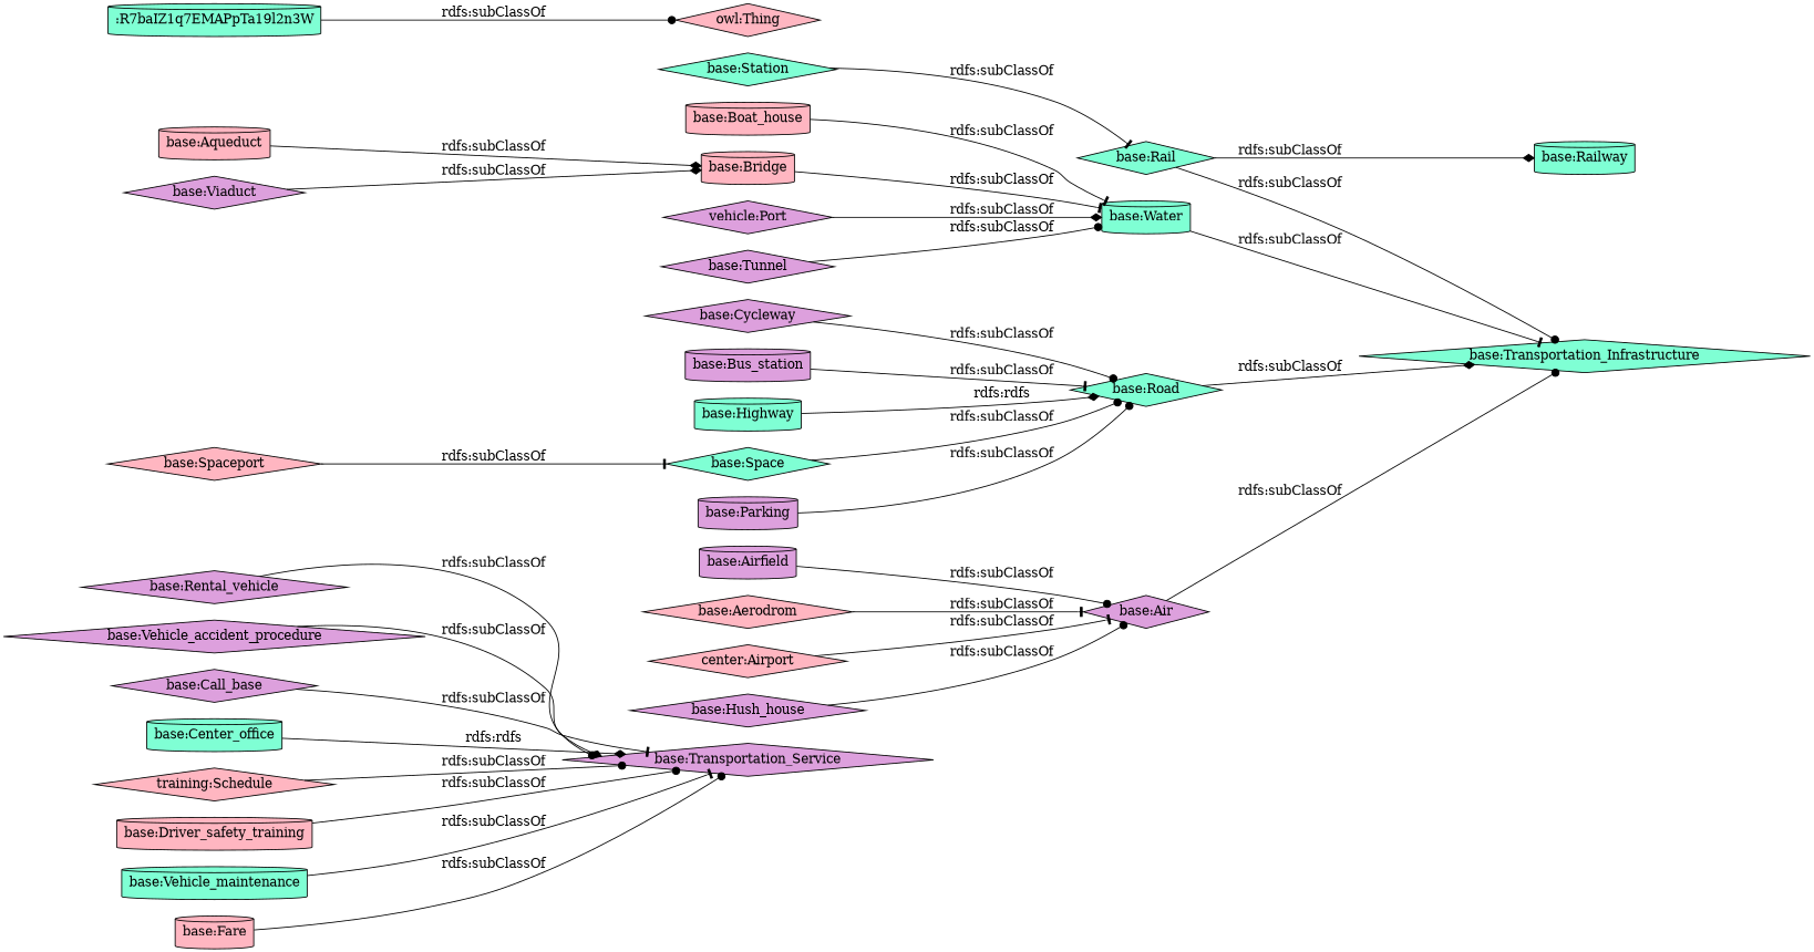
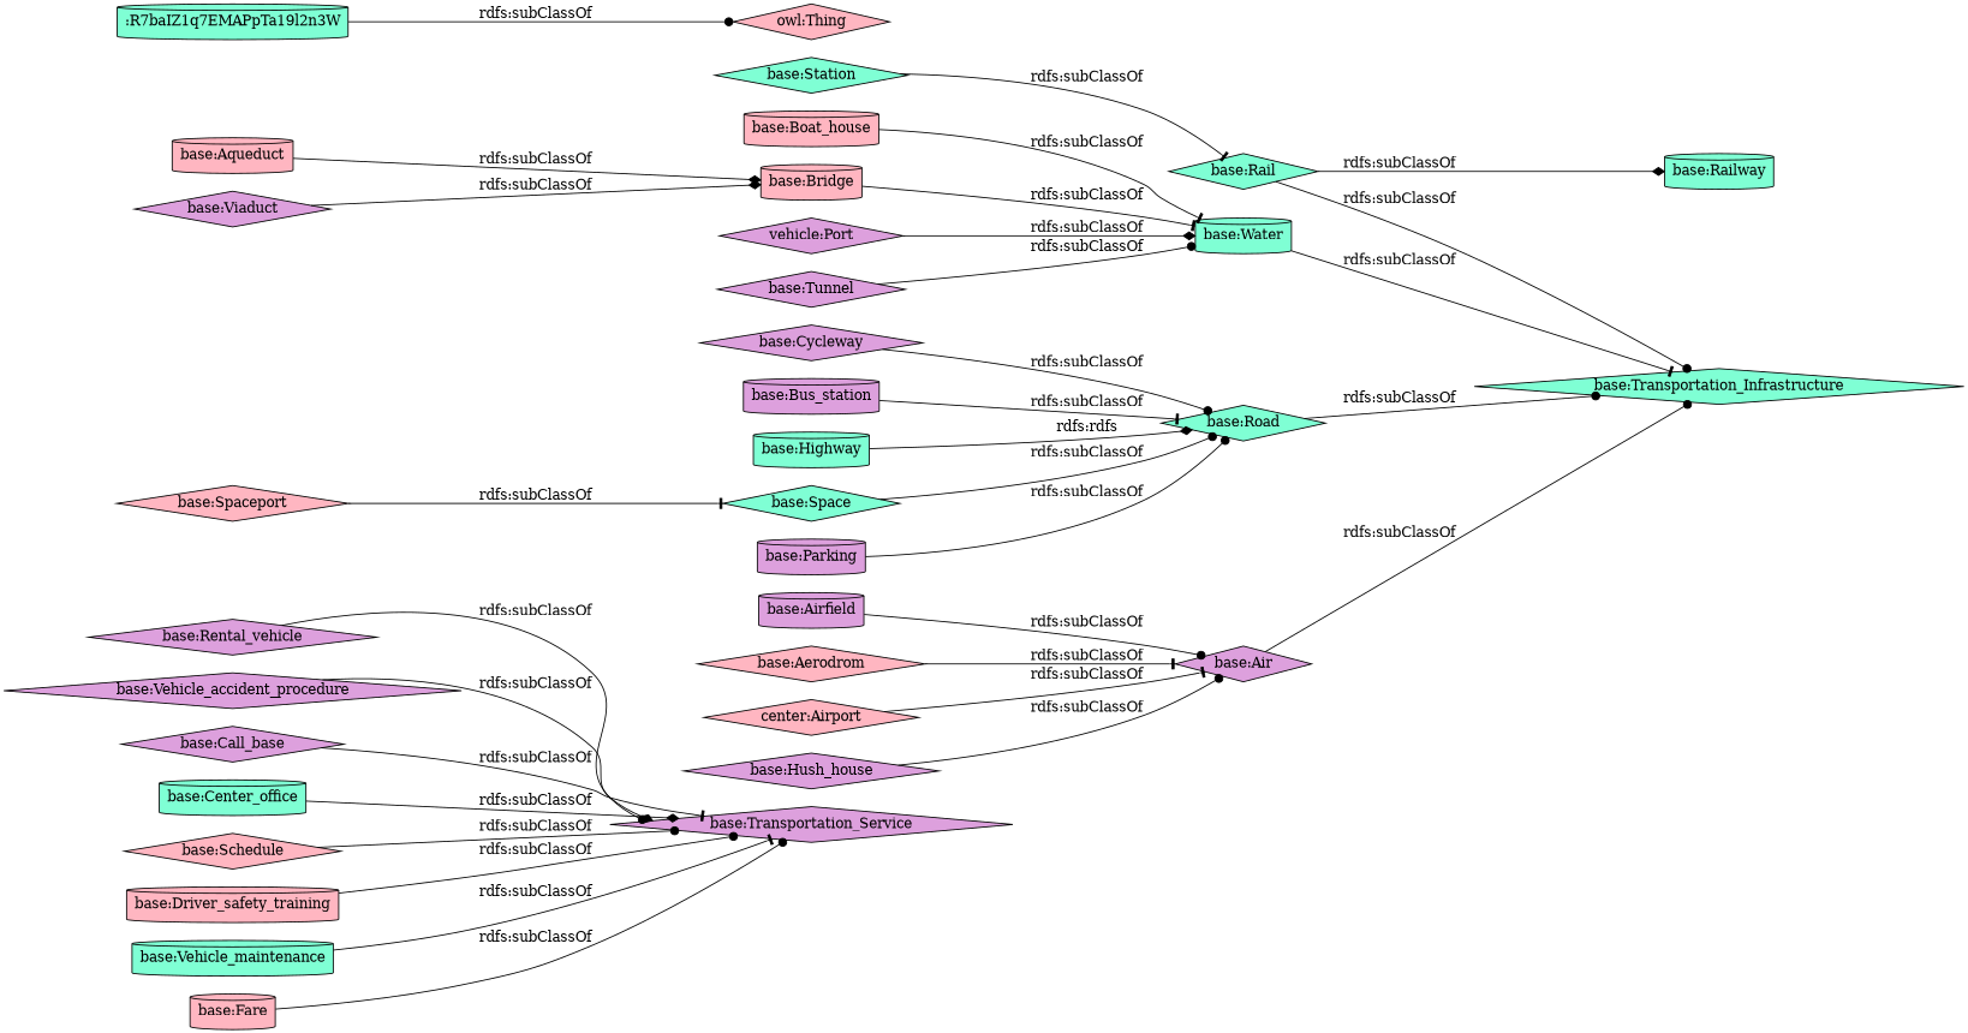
  digraph {
    rankdir=LR
    node [color=black fillcolor=plum shape=diamond style=filled]
    edge [arrowhead=dot]
    "base:Rental_vehicle"
    "base:Transportation_Service"
    "base:Vehicle_accident_procedure"
    n4 [label="base:Call_base"]
    "base:Station" [fillcolor=aquamarine]
    "base:Rail" [fillcolor=aquamarine]
    "base:Transportation_Infrastructure" [fillcolor=aquamarine]
    "base:Railway" [fillcolor=aquamarine shape=cylinder]
    "base:Boat_house" [fillcolor=lightpink shape=cylinder]
    "base:Water" [fillcolor=aquamarine shape=cylinder]
    "base:Road" [fillcolor=aquamarine]
    "base:Cycleway"
    "base:Airfield" [shape=cylinder]
    "base:Air"
    "base:Bridge" [fillcolor=lightpink shape=cylinder]
    "base:Center_office" [fillcolor=aquamarine shape=cylinder]
-   "base:Schedule" [fillcolor=lightpink label="training:Schedule"]
+   "base:Schedule" [fillcolor=lightpink]
    "base:Driver_safety_training" [fillcolor=lightpink shape=cylinder]
    "base:Vehicle_maintenance" [fillcolor=aquamarine shape=cylinder]
    "base:Aqueduct" [fillcolor=lightpink shape=cylinder]
    "base:Bus_station" [shape=cylinder]
    n22 [label="vehicle:Port"]
    "base:Viaduct"
    "base:Highway" [fillcolor=aquamarine shape=cylinder]
    "base:Fare" [fillcolor=lightpink shape=cylinder]
    "base:Tunnel"
    "base:Spaceport" [fillcolor=lightpink]
    "base:Space" [fillcolor=aquamarine]
    "base:Aerodrom" [fillcolor=lightpink]
    n30 [fillcolor=lightpink label="center:Airport"]
    "base:Hush_house"
    "base:Parking" [shape=cylinder]
    ":R7baIZ1q7EMAPpTa19l2n3W" [fillcolor=aquamarine shape=cylinder]
    "owl:Thing" [fillcolor=lightpink]
    "base:Rental_vehicle" -> "base:Transportation_Service" [label="rdfs:subClassOf"]
    "base:Vehicle_accident_procedure" -> "base:Transportation_Service" [arrowhead=diamond label="rdfs:subClassOf"]
    n4 -> "base:Transportation_Service" [arrowhead=tee label="rdfs:subClassOf"]
    "base:Station" -> "base:Rail" [arrowhead=tee label="rdfs:subClassOf"]
    "base:Rail" -> "base:Transportation_Infrastructure" [label="rdfs:subClassOf"]
    "base:Rail" -> "base:Railway" [arrowhead=diamond label="rdfs:subClassOf"]
    "base:Boat_house" -> "base:Water" [arrowhead=tee label="rdfs:subClassOf"]
    "base:Water" -> "base:Transportation_Infrastructure" [arrowhead=tee label="rdfs:subClassOf"]
-   "base:Road" -> "base:Transportation_Infrastructure" [arrowhead=diamond label="rdfs:subClassOf"]
+   "base:Road" -> "base:Transportation_Infrastructure" [label="rdfs:subClassOf"]
    "base:Cycleway" -> "base:Road" [label="rdfs:subClassOf"]
    "base:Airfield" -> "base:Air" [label="rdfs:subClassOf"]
    "base:Air" -> "base:Transportation_Infrastructure" [label="rdfs:subClassOf"]
    "base:Bridge" -> "base:Water" [arrowhead=tee label="rdfs:subClassOf"]
-   "base:Center_office" -> "base:Transportation_Service" [arrowhead=diamond label="rdfs:rdfs"]
+   "base:Center_office" -> "base:Transportation_Service" [arrowhead=diamond label="rdfs:subClassOf"]
    "base:Schedule" -> "base:Transportation_Service" [label="rdfs:subClassOf"]
    "base:Driver_safety_training" -> "base:Transportation_Service" [label="rdfs:subClassOf"]
    "base:Vehicle_maintenance" -> "base:Transportation_Service" [arrowhead=tee label="rdfs:subClassOf"]
    "base:Aqueduct" -> "base:Bridge" [arrowhead=diamond label="rdfs:subClassOf"]
    "base:Bus_station" -> "base:Road" [arrowhead=tee label="rdfs:subClassOf"]
    n22 -> "base:Water" [arrowhead=diamond label="rdfs:subClassOf"]
    "base:Viaduct" -> "base:Bridge" [arrowhead=diamond label="rdfs:subClassOf"]
    "base:Highway" -> "base:Road" [arrowhead=diamond label="rdfs:rdfs"]
    "base:Fare" -> "base:Transportation_Service" [label="rdfs:subClassOf"]
    "base:Tunnel" -> "base:Water" [label="rdfs:subClassOf"]
    "base:Spaceport" -> "base:Space" [arrowhead=tee label="rdfs:subClassOf"]
    "base:Space" -> "base:Road" [label="rdfs:subClassOf"]
    "base:Aerodrom" -> "base:Air" [arrowhead=tee label="rdfs:subClassOf"]
    n30 -> "base:Air" [arrowhead=tee label="rdfs:subClassOf"]
    "base:Hush_house" -> "base:Air" [label="rdfs:subClassOf"]
    "base:Parking" -> "base:Road" [label="rdfs:subClassOf"]
    ":R7baIZ1q7EMAPpTa19l2n3W" -> "owl:Thing" [label="rdfs:subClassOf"]
  }
